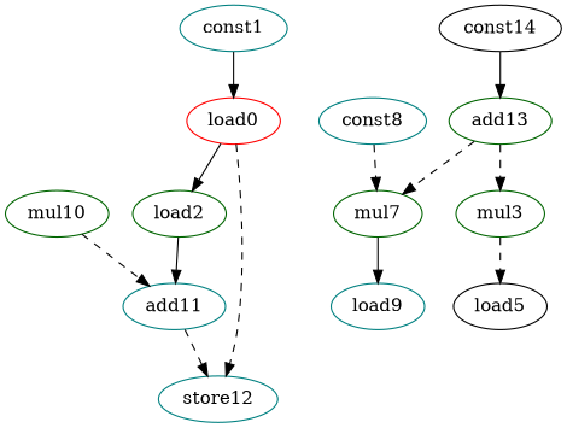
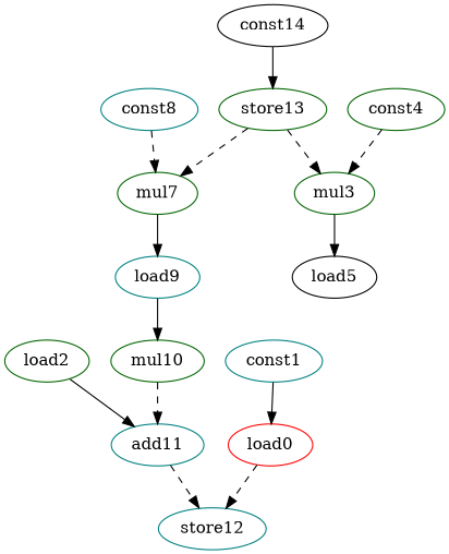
  digraph {
    node [color=darkgreen opcode=load]
    edge [operand=0 style=solid]
    load0 [color=red]
    load2
    store12 [color=teal opcode=store]
    add11 [color=teal opcode=add]
    const1 [color=teal opcode=const]
    mul3 [opcode=mul]
    load5 [color=black]
+   const4 [opcode=const]
    mul10 [opcode=mul]
    mul7 [opcode=mul]
    load9 [color=teal]
    const8 [color=teal opcode=const]
-   add13 [opcode=add]
+   add13 [opcode=add label=store13]
    const14 [color=black opcode=const]
-   load0 -> load2
    load0 -> store12 [operand=1 style=dashed]
    load2 -> add11 [operand=1]
    add11 -> store12 [style=dashed]
    const1 -> load0
-   mul3 -> load5 [style=dashed]
+   mul3 -> load5
+   const4 -> mul3 [style=dashed]
    mul10 -> add11 [style=dashed]
    mul7 -> load9
+   load9 -> mul10
    const8 -> mul7 [style=dashed]
    add13 -> mul3 [operand=1 style=dashed]
    add13 -> mul7 [operand=1 style=dashed]
    const14 -> add13
  }
